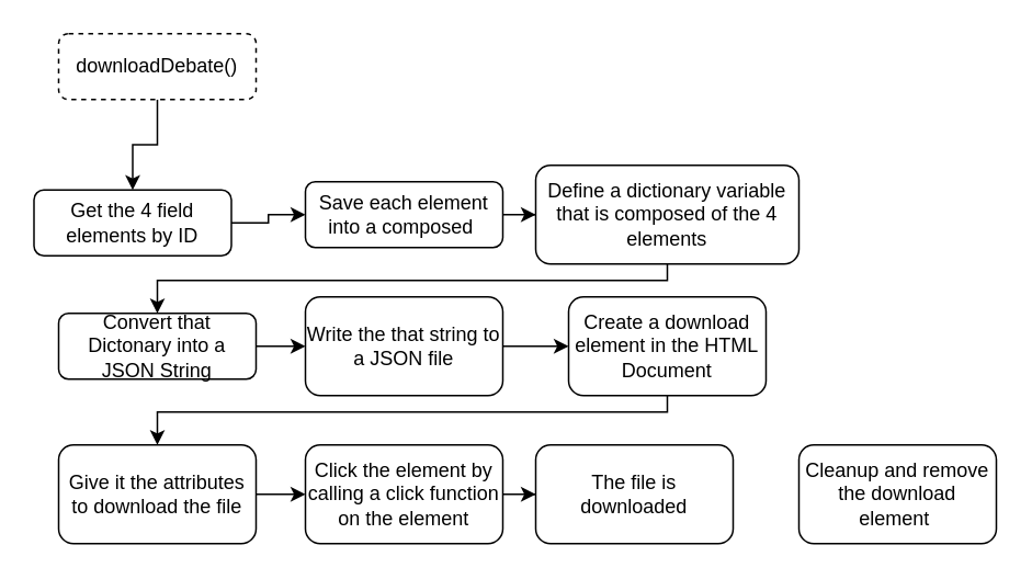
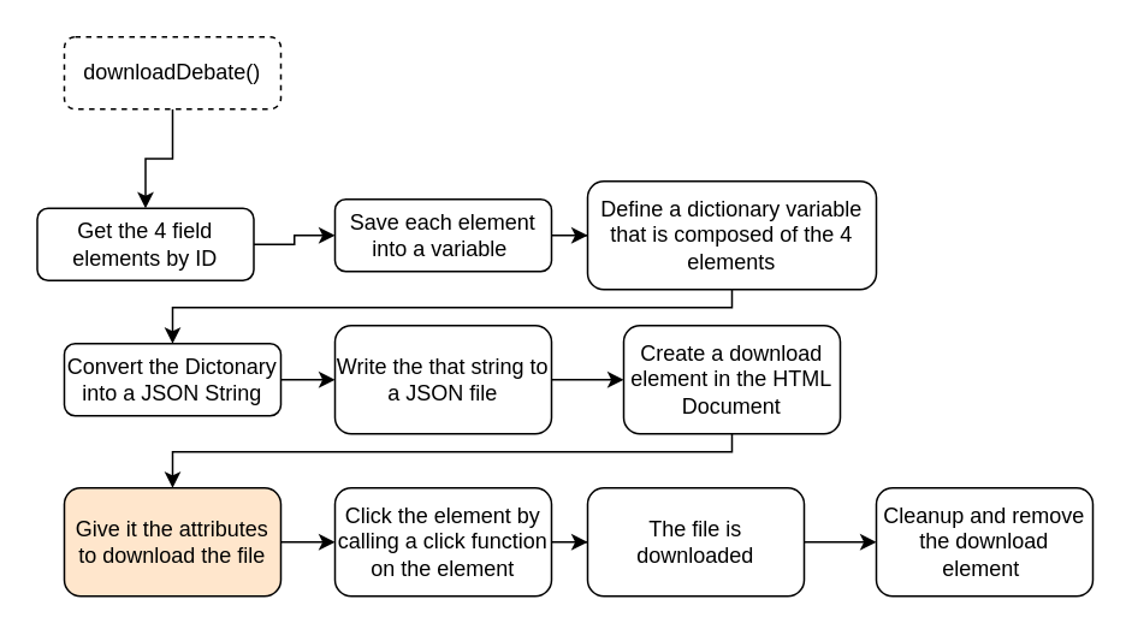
  <mxCell id="0" />
  <mxCell id="1" parent="0" />
  <mxCell id="2" value="" style="edgeStyle=orthogonalEdgeStyle;rounded=0;orthogonalLoop=1;jettySize=auto;html=1;" parent="1" source="3" target="9" edge="1"><mxGeometry relative="1" as="geometry" /></mxCell>
  <mxCell id="3" value="downloadDebate()" style="rounded=1;whiteSpace=wrap;html=1;fontSize=12;glass=0;strokeWidth=1;shadow=0;dashed=1;" parent="1" vertex="1"><mxGeometry x="35" y="20" width="120" height="40" as="geometry" /></mxCell>
  <mxCell id="4" value="" style="edgeStyle=orthogonalEdgeStyle;rounded=0;orthogonalLoop=1;jettySize=auto;html=1;" parent="1" source="5" target="7" edge="1"><mxGeometry relative="1" as="geometry" /></mxCell>
- <mxCell id="5" value="Save each element into a composed&amp;nbsp;" style="rounded=1;whiteSpace=wrap;html=1;fontSize=12;glass=0;strokeWidth=1;shadow=0;" parent="1" vertex="1"><mxGeometry x="185" y="110" width="120" height="40" as="geometry" /></mxCell>
+ <mxCell id="5" value="Save each element into a variable&amp;nbsp;" style="rounded=1;whiteSpace=wrap;html=1;fontSize=12;glass=0;strokeWidth=1;shadow=0;" parent="1" vertex="1"><mxGeometry x="185" y="110" width="120" height="40" as="geometry" /></mxCell>
  <mxCell id="6" style="edgeStyle=orthogonalEdgeStyle;rounded=0;orthogonalLoop=1;jettySize=auto;html=1;entryX=0.5;entryY=0;entryDx=0;entryDy=0;" parent="1" source="7" target="11" edge="1"><mxGeometry relative="1" as="geometry"><Array as="points"><mxPoint x="405" y="170" /><mxPoint x="95" y="170" /></Array></mxGeometry></mxCell>
  <mxCell id="7" value="Define a dictionary variable that is composed of the 4 elements" style="rounded=1;whiteSpace=wrap;html=1;fontSize=12;glass=0;strokeWidth=1;shadow=0;" parent="1" vertex="1"><mxGeometry x="325" y="100" width="160" height="60" as="geometry" /></mxCell>
  <mxCell id="8" value="" style="edgeStyle=orthogonalEdgeStyle;rounded=0;orthogonalLoop=1;jettySize=auto;html=1;" parent="1" source="9" target="5" edge="1"><mxGeometry relative="1" as="geometry" /></mxCell>
  <mxCell id="9" value="Get the 4 field elements by ID" style="rounded=1;whiteSpace=wrap;html=1;fontSize=12;glass=0;strokeWidth=1;shadow=0;" parent="1" vertex="1"><mxGeometry x="20" y="115" width="120" height="40" as="geometry" /></mxCell>
  <mxCell id="10" value="" style="edgeStyle=orthogonalEdgeStyle;rounded=0;orthogonalLoop=1;jettySize=auto;html=1;" parent="1" source="11" target="13" edge="1"><mxGeometry relative="1" as="geometry" /></mxCell>
- <mxCell id="11" value="Convert that Dictonary into a JSON String" style="rounded=1;whiteSpace=wrap;html=1;fontSize=12;glass=0;strokeWidth=1;shadow=0;" parent="1" vertex="1"><mxGeometry x="35" y="190" width="120" height="40" as="geometry" /></mxCell>
+ <mxCell id="11" value="Convert the Dictonary into a JSON String" style="rounded=1;whiteSpace=wrap;html=1;fontSize=12;glass=0;strokeWidth=1;shadow=0;" parent="1" vertex="1"><mxGeometry x="35" y="190" width="120" height="40" as="geometry" /></mxCell>
  <mxCell id="12" value="" style="edgeStyle=orthogonalEdgeStyle;rounded=0;orthogonalLoop=1;jettySize=auto;html=1;" parent="1" source="13" target="15" edge="1"><mxGeometry relative="1" as="geometry" /></mxCell>
  <mxCell id="13" value="Write the that string to a JSON file" style="whiteSpace=wrap;html=1;rounded=1;glass=0;strokeWidth=1;shadow=0;" parent="1" vertex="1"><mxGeometry x="185" y="180" width="120" height="60" as="geometry" /></mxCell>
  <mxCell id="14" value="" style="edgeStyle=orthogonalEdgeStyle;rounded=0;orthogonalLoop=1;jettySize=auto;html=1;" parent="1" source="15" target="17" edge="1"><mxGeometry relative="1" as="geometry"><Array as="points"><mxPoint x="405" y="250" /><mxPoint x="95" y="250" /></Array></mxGeometry></mxCell>
  <mxCell id="15" value="Create a download element in the HTML Document" style="whiteSpace=wrap;html=1;rounded=1;glass=0;strokeWidth=1;shadow=0;" parent="1" vertex="1"><mxGeometry x="345" y="180" width="120" height="60" as="geometry" /></mxCell>
  <mxCell id="16" value="" style="edgeStyle=orthogonalEdgeStyle;rounded=0;orthogonalLoop=1;jettySize=auto;html=1;" parent="1" source="17" target="19" edge="1"><mxGeometry relative="1" as="geometry" /></mxCell>
- <mxCell id="17" value="Give it the attributes to download the file" style="whiteSpace=wrap;html=1;rounded=1;glass=0;strokeWidth=1;shadow=0;" parent="1" vertex="1"><mxGeometry x="35" y="270" width="120" height="60" as="geometry" /></mxCell>
+ <mxCell id="17" value="Give it the attributes to download the file" style="whiteSpace=wrap;html=1;rounded=1;glass=0;strokeWidth=1;shadow=0;fillColor=#ffe6cc;" parent="1" vertex="1"><mxGeometry x="35" y="270" width="120" height="60" as="geometry" /></mxCell>
  <mxCell id="18" value="" style="edgeStyle=orthogonalEdgeStyle;rounded=0;orthogonalLoop=1;jettySize=auto;html=1;" parent="1" source="19" target="21" edge="1"><mxGeometry relative="1" as="geometry" /></mxCell>
  <mxCell id="19" value="Click the element by calling a click function on the element" style="whiteSpace=wrap;html=1;rounded=1;glass=0;strokeWidth=1;shadow=0;" parent="1" vertex="1"><mxGeometry x="185" y="270" width="120" height="60" as="geometry" /></mxCell>
+ <mxCell id="20" value="" style="edgeStyle=orthogonalEdgeStyle;rounded=0;orthogonalLoop=1;jettySize=auto;html=1;" parent="1" source="21" target="22" edge="1"><mxGeometry relative="1" as="geometry" /></mxCell>
  <mxCell id="21" value="The file is downloaded" style="whiteSpace=wrap;html=1;rounded=1;glass=0;strokeWidth=1;shadow=0;" parent="1" vertex="1"><mxGeometry x="325" y="270" width="120" height="60" as="geometry" /></mxCell>
  <mxCell id="22" value="Cleanup and remove the download element&amp;nbsp;" style="whiteSpace=wrap;html=1;rounded=1;glass=0;strokeWidth=1;shadow=0;" parent="1" vertex="1"><mxGeometry x="485" y="270" width="120" height="60" as="geometry" /></mxCell>
